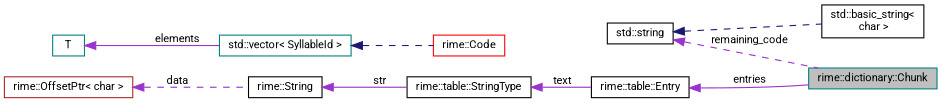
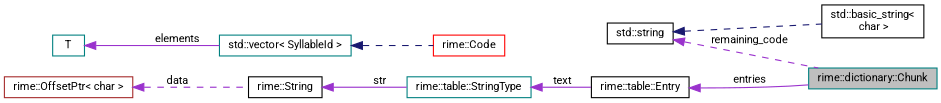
  digraph {
    fontname=Roboto
    rankdir=LR
    node [color=teal fillcolor=white fontname=Roboto fontsize=10 shape=record style=filled]
    edge [color=darkorchid3 dir=back fontname=Roboto fontsize=10 labelfontname=Helvetica labelfontsize=10 style=dashed]
    n1 [fillcolor=grey75 fontcolor=black height=0.2 label="rime::dictionary::Chunk" width=0.4]
    n2 [color=red height=0.2 label="rime::Code" width=0.4]
    n3 [height=0.2 label="std::vector\< SyllableId \>" width=0.4]
    n4 [height=0.2 label=T width=0.4]
    n5 [color=black height=0.2 label="std::string" width=0.4]
    n6 [color=black height=0.2 label="std::basic_string\<\l char \>" width=0.4]
    n7 [color=black height=0.2 label="rime::table::Entry" width=0.4]
-   n8 [color=black height=0.2 label="rime::table::StringType" width=0.4]
+   n8 [height=0.2 label="rime::table::StringType" width=0.4]
    n9 [color=black height=0.2 label="rime::String" width=0.4]
    n10 [color=brown height=0.2 label="rime::OffsetPtr\< char \>" width=0.4]
    n3 -> n2 [color=midnightblue]
    n4 -> n3 [label=" elements" style=solid]
    n5 -> n1 [label=" remaining_code"]
    n5 -> n6 [color=midnightblue]
    n7 -> n1 [label=" entries" style=solid]
    n8 -> n7 [label=" text" style=solid]
    n9 -> n8 [label=" str" style=solid]
    n10 -> n9 [label=" data"]
  }
